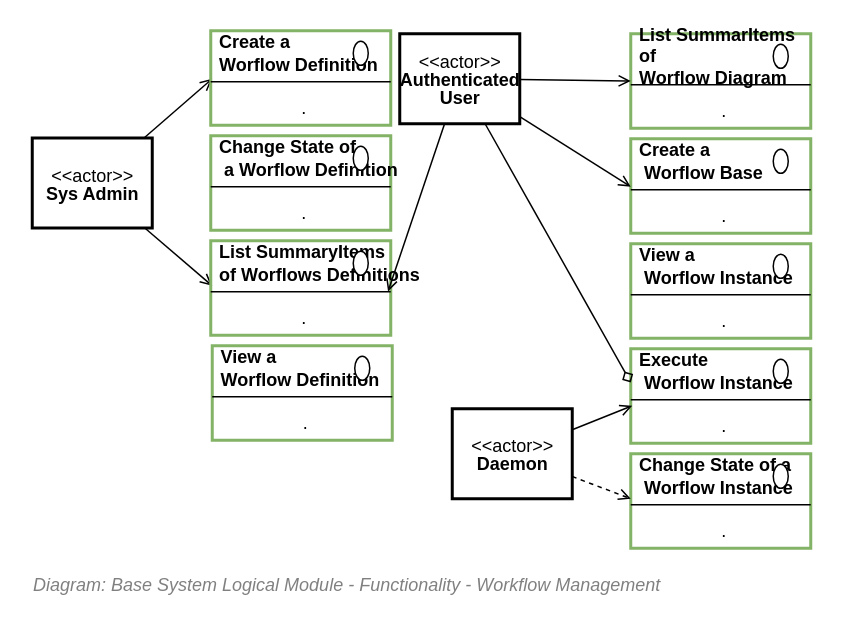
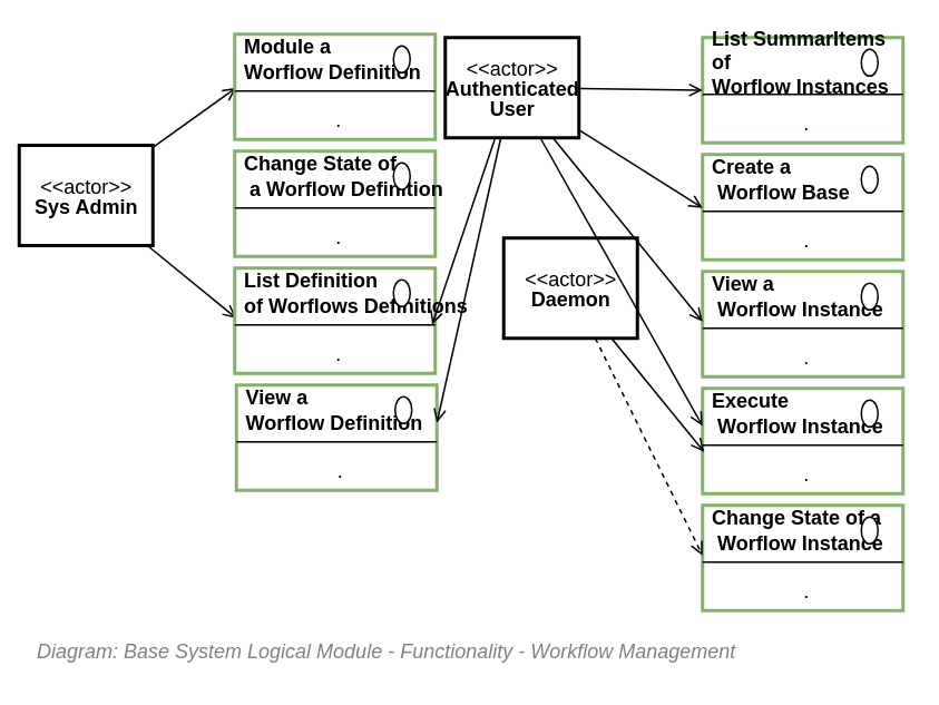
  <mxCell id="0" />
  <mxCell id="1" parent="0" />
  <mxCell id="2" value="&lt;font style=&quot;font-size: 12px ; font-weight: normal&quot;&gt;&lt;i&gt;&lt;span style=&quot;font-size: 12px&quot;&gt;Diagram: Base System Logical Module -&amp;nbsp;&lt;/span&gt;&lt;span style=&quot;font-size: 12px&quot;&gt;Functionality -&amp;nbsp;&lt;/span&gt;Workflow Management&lt;/i&gt;&lt;/font&gt;" style="text;strokeColor=none;fillColor=none;html=1;fontSize=12;fontStyle=1;verticalAlign=middle;align=left;shadow=0;glass=0;comic=0;opacity=30;fontColor=#808080;" vertex="1" parent="1"><mxGeometry x="20" y="380" width="520" height="20" as="geometry" /></mxCell>
  <mxCell id="3" style="edgeStyle=none;rounded=0;orthogonalLoop=1;jettySize=auto;html=1;entryX=0.008;entryY=0.251;entryDx=0;entryDy=0;entryPerimeter=0;endArrow=open;endFill=0;" edge="1" parent="1" source="5" target="19"><mxGeometry relative="1" as="geometry" /></mxCell>
  <mxCell id="4" style="edgeStyle=none;rounded=0;orthogonalLoop=1;jettySize=auto;html=1;endArrow=open;endFill=0;" edge="1" parent="1" source="5"><mxGeometry relative="1" as="geometry"><mxPoint x="141" y="190" as="targetPoint" /></mxGeometry></mxCell>
- <mxCell id="5" value="&lt;p style=&quot;line-height: 100%&quot;&gt;&amp;lt;&amp;lt;actor&amp;gt;&amp;gt;&lt;br&gt;&lt;b&gt;Sys Admin&lt;/b&gt;&lt;/p&gt;" style="text;html=1;align=center;verticalAlign=middle;dashed=0;strokeColor=#000000;strokeWidth=2;" vertex="1" parent="1"><mxGeometry x="21" y="91.5" width="80" height="60" as="geometry" /></mxCell>
+ <mxCell id="5" value="&lt;p style=&quot;line-height: 100%&quot;&gt;&amp;lt;&amp;lt;actor&amp;gt;&amp;gt;&lt;br&gt;&lt;b&gt;Sys Admin&lt;/b&gt;&lt;/p&gt;" style="text;html=1;align=center;verticalAlign=middle;dashed=0;strokeColor=#000000;strokeWidth=2;" vertex="1" parent="1"><mxGeometry x="11" y="86.5" width="80" height="60" as="geometry" /></mxCell>
  <mxCell id="6" value="" style="fontStyle=1;align=center;verticalAlign=top;childLayout=stackLayout;horizontal=1;horizontalStack=0;resizeParent=1;resizeParentMax=0;resizeLast=0;marginBottom=0;strokeColor=#82b366;strokeWidth=2;fillColor=none;" vertex="1" parent="1"><mxGeometry x="140" y="160" width="120" height="63" as="geometry" /></mxCell>
- <mxCell id="7" value="List SummaryItems &lt;br&gt;of Worflows Definitions" style="html=1;align=left;spacingLeft=4;verticalAlign=middle;strokeColor=none;fillColor=none;fontStyle=1" vertex="1" parent="6"><mxGeometry width="120" height="30" as="geometry" /></mxCell>
+ <mxCell id="7" value="List Definition &lt;br&gt;of Worflows Definitions" style="html=1;align=left;spacingLeft=4;verticalAlign=middle;strokeColor=none;fillColor=none;fontStyle=1" vertex="1" parent="6"><mxGeometry width="120" height="30" as="geometry" /></mxCell>
  <mxCell id="8" value="" style="shape=ellipse;" vertex="1" parent="7"><mxGeometry x="1" width="10" height="16" relative="1" as="geometry"><mxPoint x="-25" y="7" as="offset" /></mxGeometry></mxCell>
  <mxCell id="9" value="" style="line;strokeWidth=1;fillColor=none;align=left;verticalAlign=middle;spacingTop=-1;spacingLeft=3;spacingRight=3;rotatable=0;labelPosition=right;points=[];portConstraint=eastwest;" vertex="1" parent="6"><mxGeometry y="30" width="120" height="8" as="geometry" /></mxCell>
  <mxCell id="10" value="." style="html=1;align=center;spacingLeft=4;verticalAlign=top;strokeColor=none;fillColor=none;" vertex="1" parent="6"><mxGeometry y="38" width="120" height="25" as="geometry" /></mxCell>
  <mxCell id="11" value="" style="fontStyle=1;align=center;verticalAlign=top;childLayout=stackLayout;horizontal=1;horizontalStack=0;resizeParent=1;resizeParentMax=0;resizeLast=0;marginBottom=0;strokeColor=#82b366;strokeWidth=2;fillColor=none;" vertex="1" parent="1"><mxGeometry x="141" y="230" width="120" height="63" as="geometry" /></mxCell>
  <mxCell id="12" value="View a&amp;nbsp;&lt;br&gt;Worflow Definition" style="html=1;align=left;spacingLeft=4;verticalAlign=middle;strokeColor=none;fillColor=none;fontStyle=1" vertex="1" parent="11"><mxGeometry width="120" height="30" as="geometry" /></mxCell>
  <mxCell id="13" value="" style="shape=ellipse;" vertex="1" parent="12"><mxGeometry x="1" width="10" height="16" relative="1" as="geometry"><mxPoint x="-25" y="7" as="offset" /></mxGeometry></mxCell>
  <mxCell id="14" value="" style="line;strokeWidth=1;fillColor=none;align=left;verticalAlign=middle;spacingTop=-1;spacingLeft=3;spacingRight=3;rotatable=0;labelPosition=right;points=[];portConstraint=eastwest;" vertex="1" parent="11"><mxGeometry y="30" width="120" height="8" as="geometry" /></mxCell>
  <mxCell id="15" value="." style="html=1;align=center;spacingLeft=4;verticalAlign=top;strokeColor=none;fillColor=none;" vertex="1" parent="11"><mxGeometry y="38" width="120" height="25" as="geometry" /></mxCell>
  <mxCell id="16" value="" style="fontStyle=1;align=center;verticalAlign=top;childLayout=stackLayout;horizontal=1;horizontalStack=0;resizeParent=1;resizeParentMax=0;resizeLast=0;marginBottom=0;strokeColor=#82b366;strokeWidth=2;fillColor=none;" vertex="1" parent="1"><mxGeometry x="140" y="20" width="120" height="63" as="geometry" /></mxCell>
- <mxCell id="17" value="Create a&amp;nbsp;&lt;br&gt;Worflow Definition" style="html=1;align=left;spacingLeft=4;verticalAlign=middle;strokeColor=none;fillColor=none;fontStyle=1" vertex="1" parent="16"><mxGeometry width="120" height="30" as="geometry" /></mxCell>
+ <mxCell id="17" value="Module a&amp;nbsp;&lt;br&gt;Worflow Definition" style="html=1;align=left;spacingLeft=4;verticalAlign=middle;strokeColor=none;fillColor=none;fontStyle=1" vertex="1" parent="16"><mxGeometry width="120" height="30" as="geometry" /></mxCell>
  <mxCell id="18" value="" style="shape=ellipse;" vertex="1" parent="17"><mxGeometry x="1" width="10" height="16" relative="1" as="geometry"><mxPoint x="-25" y="7" as="offset" /></mxGeometry></mxCell>
  <mxCell id="19" value="" style="line;strokeWidth=1;fillColor=none;align=left;verticalAlign=middle;spacingTop=-1;spacingLeft=3;spacingRight=3;rotatable=0;labelPosition=right;points=[];portConstraint=eastwest;" vertex="1" parent="16"><mxGeometry y="30" width="120" height="8" as="geometry" /></mxCell>
  <mxCell id="20" value="." style="html=1;align=center;spacingLeft=4;verticalAlign=top;strokeColor=none;fillColor=none;" vertex="1" parent="16"><mxGeometry y="38" width="120" height="25" as="geometry" /></mxCell>
  <mxCell id="21" value="" style="fontStyle=1;align=center;verticalAlign=top;childLayout=stackLayout;horizontal=1;horizontalStack=0;resizeParent=1;resizeParentMax=0;resizeLast=0;marginBottom=0;strokeColor=#82b366;strokeWidth=2;fillColor=none;" vertex="1" parent="1"><mxGeometry x="140" y="90" width="120" height="63" as="geometry" /></mxCell>
  <mxCell id="22" value="Change State of&lt;br&gt;&amp;nbsp;a&amp;nbsp;Worflow Definition" style="html=1;align=left;spacingLeft=4;verticalAlign=middle;strokeColor=none;fillColor=none;fontStyle=1" vertex="1" parent="21"><mxGeometry width="120" height="30" as="geometry" /></mxCell>
  <mxCell id="23" value="" style="shape=ellipse;" vertex="1" parent="22"><mxGeometry x="1" width="10" height="16" relative="1" as="geometry"><mxPoint x="-25" y="7" as="offset" /></mxGeometry></mxCell>
  <mxCell id="24" value="" style="line;strokeWidth=1;fillColor=none;align=left;verticalAlign=middle;spacingTop=-1;spacingLeft=3;spacingRight=3;rotatable=0;labelPosition=right;points=[];portConstraint=eastwest;" vertex="1" parent="21"><mxGeometry y="30" width="120" height="8" as="geometry" /></mxCell>
  <mxCell id="25" value="." style="html=1;align=center;spacingLeft=4;verticalAlign=top;strokeColor=none;fillColor=none;" vertex="1" parent="21"><mxGeometry y="38" width="120" height="25" as="geometry" /></mxCell>
  <mxCell id="26" value="" style="fontStyle=1;align=center;verticalAlign=top;childLayout=stackLayout;horizontal=1;horizontalStack=0;resizeParent=1;resizeParentMax=0;resizeLast=0;marginBottom=0;strokeColor=#82b366;strokeWidth=2;fillColor=none;" vertex="1" parent="1"><mxGeometry x="420" y="92" width="120" height="63" as="geometry" /></mxCell>
  <mxCell id="27" value="Create&amp;nbsp;a&lt;br&gt;&amp;nbsp;Worflow Base" style="html=1;align=left;spacingLeft=4;verticalAlign=middle;strokeColor=none;fillColor=none;fontStyle=1" vertex="1" parent="26"><mxGeometry width="120" height="30" as="geometry" /></mxCell>
  <mxCell id="28" value="" style="shape=ellipse;" vertex="1" parent="27"><mxGeometry x="1" width="10" height="16" relative="1" as="geometry"><mxPoint x="-25" y="7" as="offset" /></mxGeometry></mxCell>
  <mxCell id="29" value="" style="line;strokeWidth=1;fillColor=none;align=left;verticalAlign=middle;spacingTop=-1;spacingLeft=3;spacingRight=3;rotatable=0;labelPosition=right;points=[];portConstraint=eastwest;" vertex="1" parent="26"><mxGeometry y="30" width="120" height="8" as="geometry" /></mxCell>
  <mxCell id="30" value="." style="html=1;align=center;spacingLeft=4;verticalAlign=top;strokeColor=none;fillColor=none;" vertex="1" parent="26"><mxGeometry y="38" width="120" height="25" as="geometry" /></mxCell>
  <mxCell id="31" value="" style="fontStyle=1;align=center;verticalAlign=top;childLayout=stackLayout;horizontal=1;horizontalStack=0;resizeParent=1;resizeParentMax=0;resizeLast=0;marginBottom=0;strokeColor=#82b366;strokeWidth=2;fillColor=none;" vertex="1" parent="1"><mxGeometry x="420" y="22" width="120" height="63" as="geometry" /></mxCell>
- <mxCell id="32" value="List SummarItems&lt;br&gt;of&amp;nbsp;&amp;nbsp;&lt;br&gt;Worflow Diagram" style="html=1;align=left;spacingLeft=4;verticalAlign=middle;strokeColor=none;fillColor=none;fontStyle=1" vertex="1" parent="31"><mxGeometry width="120" height="30" as="geometry" /></mxCell>
+ <mxCell id="32" value="List SummarItems&lt;br&gt;of&amp;nbsp;&amp;nbsp;&lt;br&gt;Worflow Instances" style="html=1;align=left;spacingLeft=4;verticalAlign=middle;strokeColor=none;fillColor=none;fontStyle=1" vertex="1" parent="31"><mxGeometry width="120" height="30" as="geometry" /></mxCell>
  <mxCell id="33" value="" style="shape=ellipse;" vertex="1" parent="32"><mxGeometry x="1" width="10" height="16" relative="1" as="geometry"><mxPoint x="-25" y="7" as="offset" /></mxGeometry></mxCell>
  <mxCell id="34" value="" style="line;strokeWidth=1;fillColor=none;align=left;verticalAlign=middle;spacingTop=-1;spacingLeft=3;spacingRight=3;rotatable=0;labelPosition=right;points=[];portConstraint=eastwest;" vertex="1" parent="31"><mxGeometry y="30" width="120" height="8" as="geometry" /></mxCell>
  <mxCell id="35" value="." style="html=1;align=center;spacingLeft=4;verticalAlign=top;strokeColor=none;fillColor=none;" vertex="1" parent="31"><mxGeometry y="38" width="120" height="25" as="geometry" /></mxCell>
  <mxCell id="36" value="" style="fontStyle=1;align=center;verticalAlign=top;childLayout=stackLayout;horizontal=1;horizontalStack=0;resizeParent=1;resizeParentMax=0;resizeLast=0;marginBottom=0;strokeColor=#82b366;strokeWidth=2;fillColor=none;" vertex="1" parent="1"><mxGeometry x="420" y="162" width="120" height="63" as="geometry" /></mxCell>
  <mxCell id="37" value="View a&lt;br&gt;&amp;nbsp;Worflow Instance" style="html=1;align=left;spacingLeft=4;verticalAlign=middle;strokeColor=none;fillColor=none;fontStyle=1" vertex="1" parent="36"><mxGeometry width="120" height="30" as="geometry" /></mxCell>
  <mxCell id="38" value="" style="shape=ellipse;" vertex="1" parent="37"><mxGeometry x="1" width="10" height="16" relative="1" as="geometry"><mxPoint x="-25" y="7" as="offset" /></mxGeometry></mxCell>
  <mxCell id="39" value="" style="line;strokeWidth=1;fillColor=none;align=left;verticalAlign=middle;spacingTop=-1;spacingLeft=3;spacingRight=3;rotatable=0;labelPosition=right;points=[];portConstraint=eastwest;" vertex="1" parent="36"><mxGeometry y="30" width="120" height="8" as="geometry" /></mxCell>
  <mxCell id="40" value="." style="html=1;align=center;spacingLeft=4;verticalAlign=top;strokeColor=none;fillColor=none;" vertex="1" parent="36"><mxGeometry y="38" width="120" height="25" as="geometry" /></mxCell>
  <mxCell id="41" value="" style="fontStyle=1;align=center;verticalAlign=top;childLayout=stackLayout;horizontal=1;horizontalStack=0;resizeParent=1;resizeParentMax=0;resizeLast=0;marginBottom=0;strokeColor=#82b366;strokeWidth=2;fillColor=none;" vertex="1" parent="1"><mxGeometry x="420" y="232" width="120" height="63" as="geometry" /></mxCell>
  <mxCell id="42" value="Execute&amp;nbsp;&lt;br&gt;&amp;nbsp;Worflow Instance" style="html=1;align=left;spacingLeft=4;verticalAlign=middle;strokeColor=none;fillColor=none;fontStyle=1" vertex="1" parent="41"><mxGeometry width="120" height="30" as="geometry" /></mxCell>
  <mxCell id="43" value="" style="shape=ellipse;" vertex="1" parent="42"><mxGeometry x="1" width="10" height="16" relative="1" as="geometry"><mxPoint x="-25" y="7" as="offset" /></mxGeometry></mxCell>
  <mxCell id="44" value="" style="line;strokeWidth=1;fillColor=none;align=left;verticalAlign=middle;spacingTop=-1;spacingLeft=3;spacingRight=3;rotatable=0;labelPosition=right;points=[];portConstraint=eastwest;" vertex="1" parent="41"><mxGeometry y="30" width="120" height="8" as="geometry" /></mxCell>
  <mxCell id="45" value="." style="html=1;align=center;spacingLeft=4;verticalAlign=top;strokeColor=none;fillColor=none;" vertex="1" parent="41"><mxGeometry y="38" width="120" height="25" as="geometry" /></mxCell>
  <mxCell id="46" style="edgeStyle=none;rounded=0;orthogonalLoop=1;jettySize=auto;html=1;entryX=0.985;entryY=0.479;entryDx=0;entryDy=0;endArrow=open;endFill=0;entryPerimeter=0;" edge="1" parent="1" source="52" target="9"><mxGeometry relative="1" as="geometry" /></mxCell>
+ <mxCell id="47" style="edgeStyle=none;rounded=0;orthogonalLoop=1;jettySize=auto;html=1;entryX=1;entryY=0.75;entryDx=0;entryDy=0;endArrow=open;endFill=0;" edge="1" parent="1" source="52" target="12"><mxGeometry relative="1" as="geometry" /></mxCell>
  <mxCell id="48" style="edgeStyle=none;rounded=0;orthogonalLoop=1;jettySize=auto;html=1;entryX=0;entryY=0.5;entryDx=0;entryDy=0;endArrow=open;endFill=0;" edge="1" parent="1" source="52" target="31"><mxGeometry relative="1" as="geometry" /></mxCell>
  <mxCell id="49" style="edgeStyle=none;rounded=0;orthogonalLoop=1;jettySize=auto;html=1;entryX=0;entryY=0.251;entryDx=0;entryDy=0;entryPerimeter=0;endArrow=open;endFill=0;" edge="1" parent="1" source="52" target="29"><mxGeometry relative="1" as="geometry" /></mxCell>
- <mxCell id="51" style="edgeStyle=none;rounded=0;orthogonalLoop=1;jettySize=auto;html=1;entryX=0;entryY=0.75;entryDx=0;entryDy=0;endArrow=diamond;endFill=0;" edge="1" parent="1" source="52" target="42"><mxGeometry relative="1" as="geometry" /></mxCell>
+ <mxCell id="50" style="edgeStyle=none;rounded=0;orthogonalLoop=1;jettySize=auto;html=1;entryX=0;entryY=1;entryDx=0;entryDy=0;endArrow=open;endFill=0;" edge="1" parent="1" source="52" target="37"><mxGeometry relative="1" as="geometry" /></mxCell>
+ <mxCell id="51" style="edgeStyle=none;rounded=0;orthogonalLoop=1;jettySize=auto;html=1;entryX=0;entryY=0.75;entryDx=0;entryDy=0;endArrow=open;endFill=0;" edge="1" parent="1" source="52" target="42"><mxGeometry relative="1" as="geometry" /></mxCell>
  <mxCell id="52" value="&lt;p style=&quot;line-height: 100%&quot;&gt;&amp;lt;&amp;lt;actor&amp;gt;&amp;gt;&lt;br&gt;&lt;b&gt;Authenticated&lt;br&gt;User&lt;/b&gt;&lt;br&gt;&lt;/p&gt;" style="text;html=1;align=center;verticalAlign=middle;dashed=0;strokeColor=#000000;strokeWidth=2;" vertex="1" parent="1"><mxGeometry x="266" y="22" width="80" height="60" as="geometry" /></mxCell>
  <mxCell id="53" value="" style="fontStyle=1;align=center;verticalAlign=top;childLayout=stackLayout;horizontal=1;horizontalStack=0;resizeParent=1;resizeParentMax=0;resizeLast=0;marginBottom=0;strokeColor=#82b366;strokeWidth=2;fillColor=none;" vertex="1" parent="1"><mxGeometry x="420" y="302" width="120" height="63" as="geometry" /></mxCell>
  <mxCell id="54" value="Change State of a&lt;br&gt;&amp;nbsp;Worflow Instance" style="html=1;align=left;spacingLeft=4;verticalAlign=middle;strokeColor=none;fillColor=none;fontStyle=1" vertex="1" parent="53"><mxGeometry width="120" height="30" as="geometry" /></mxCell>
  <mxCell id="55" value="" style="shape=ellipse;" vertex="1" parent="54"><mxGeometry x="1" width="10" height="16" relative="1" as="geometry"><mxPoint x="-25" y="7" as="offset" /></mxGeometry></mxCell>
  <mxCell id="56" value="" style="line;strokeWidth=1;fillColor=none;align=left;verticalAlign=middle;spacingTop=-1;spacingLeft=3;spacingRight=3;rotatable=0;labelPosition=right;points=[];portConstraint=eastwest;" vertex="1" parent="53"><mxGeometry y="30" width="120" height="8" as="geometry" /></mxCell>
  <mxCell id="57" value="." style="html=1;align=center;spacingLeft=4;verticalAlign=top;strokeColor=none;fillColor=none;" vertex="1" parent="53"><mxGeometry y="38" width="120" height="25" as="geometry" /></mxCell>
  <mxCell id="58" style="edgeStyle=none;rounded=0;orthogonalLoop=1;jettySize=auto;html=1;endArrow=open;endFill=0;entryX=0.008;entryY=0;entryDx=0;entryDy=0;entryPerimeter=0;" edge="1" parent="1" source="60" target="45"><mxGeometry relative="1" as="geometry"><mxPoint x="421" y="302" as="targetPoint" /></mxGeometry></mxCell>
  <mxCell id="59" style="edgeStyle=none;rounded=0;orthogonalLoop=1;jettySize=auto;html=1;entryX=0;entryY=1;entryDx=0;entryDy=0;endArrow=open;endFill=0;dashed=1;" edge="1" parent="1" source="60" target="54"><mxGeometry relative="1" as="geometry" /></mxCell>
- <mxCell id="60" value="&lt;p style=&quot;line-height: 100%&quot;&gt;&amp;lt;&amp;lt;actor&amp;gt;&amp;gt;&lt;br&gt;&lt;b&gt;Daemon&lt;/b&gt;&lt;/p&gt;" style="text;html=1;align=center;verticalAlign=middle;dashed=0;strokeColor=#000000;strokeWidth=2;" vertex="1" parent="1"><mxGeometry x="301" y="272" width="80" height="60" as="geometry" /></mxCell>
+ <mxCell id="60" value="&lt;p style=&quot;line-height: 100%&quot;&gt;&amp;lt;&amp;lt;actor&amp;gt;&amp;gt;&lt;br&gt;&lt;b&gt;Daemon&lt;/b&gt;&lt;/p&gt;" style="text;html=1;align=center;verticalAlign=middle;dashed=0;strokeColor=#000000;strokeWidth=2;" vertex="1" parent="1"><mxGeometry x="301" y="142" width="80" height="60" as="geometry" /></mxCell>
